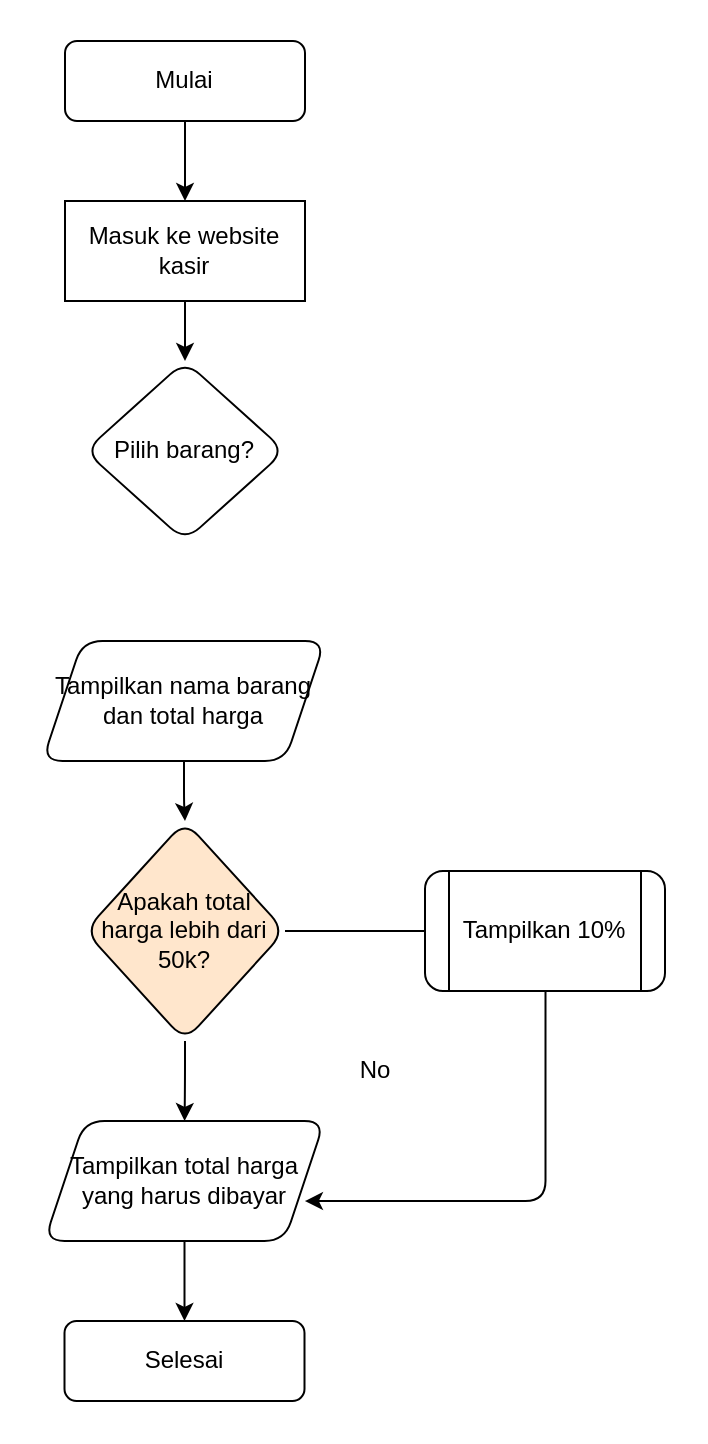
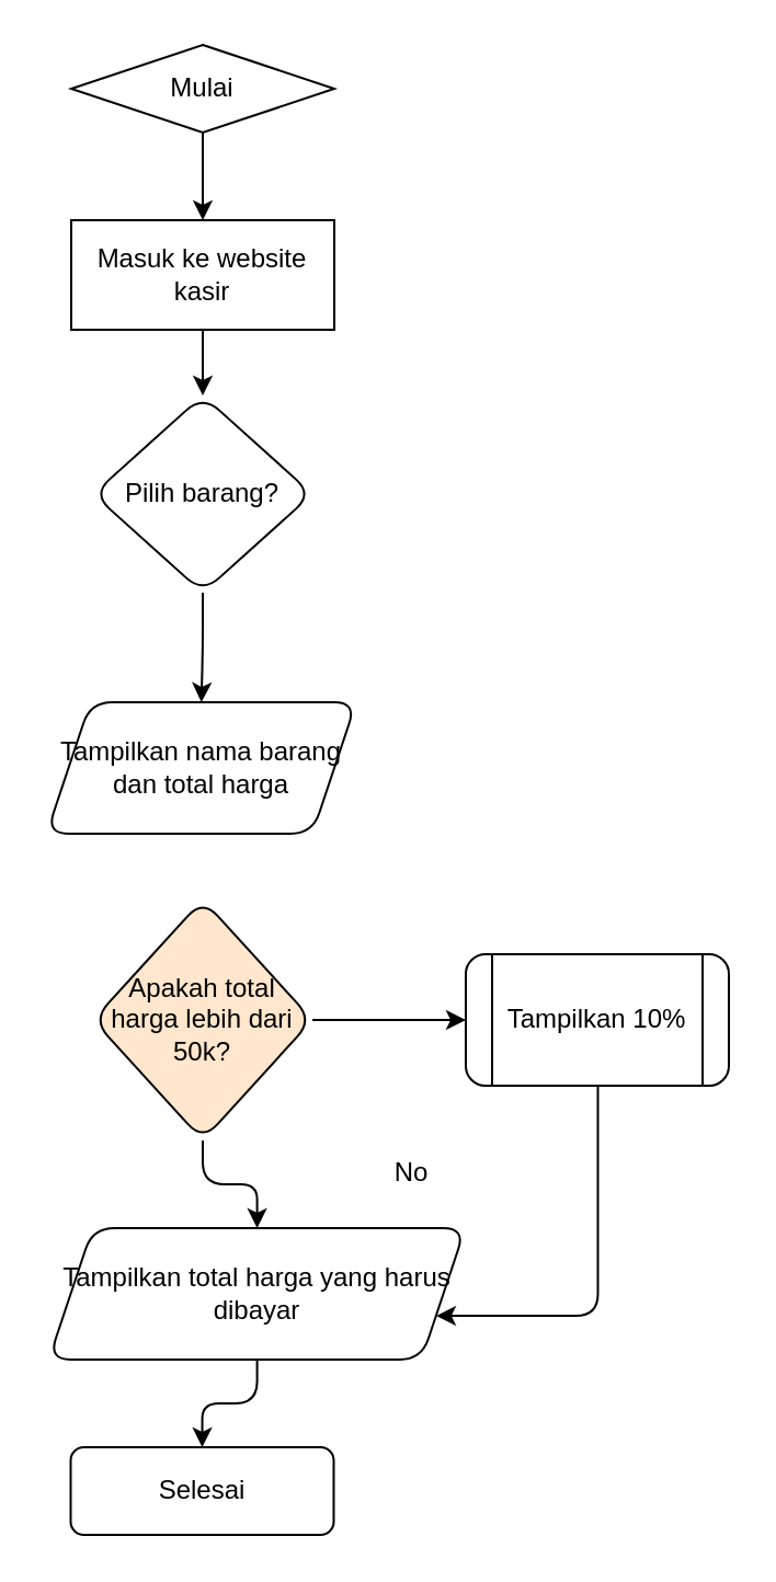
  <mxCell id="0" />
  <mxCell id="1" parent="0" />
  <mxCell id="2" style="edgeStyle=orthogonalEdgeStyle;rounded=1;orthogonalLoop=1;jettySize=auto;html=1;entryX=0.5;entryY=0;entryDx=0;entryDy=0;" edge="1" parent="1" source="3" target="5"><mxGeometry relative="1" as="geometry" /></mxCell>
- <mxCell id="3" value="Mulai" style="rounded=1;whiteSpace=wrap;html=1;" vertex="1" parent="1"><mxGeometry x="32" y="20" width="120" height="40" as="geometry" /></mxCell>
+ <mxCell id="3" value="Mulai" style="rhombus;whiteSpace=wrap;html=1;" vertex="1" parent="1"><mxGeometry x="32" y="20" width="120" height="40" as="geometry" /></mxCell>
  <mxCell id="4" style="edgeStyle=orthogonalEdgeStyle;rounded=1;orthogonalLoop=1;jettySize=auto;html=1;" edge="1" parent="1" source="5" target="7"><mxGeometry relative="1" as="geometry" /></mxCell>
  <mxCell id="5" value="Masuk ke website kasir" style="rounded=1;whiteSpace=wrap;html=1;arcSize=0;" vertex="1" parent="1"><mxGeometry x="32" y="100" width="120" height="50" as="geometry" /></mxCell>
+ <mxCell id="6" style="edgeStyle=orthogonalEdgeStyle;rounded=1;orthogonalLoop=1;jettySize=auto;html=1;entryX=0.5;entryY=0;entryDx=0;entryDy=0;" edge="1" parent="1" source="7" target="9"><mxGeometry relative="1" as="geometry" /></mxCell>
  <mxCell id="7" value="Pilih barang?" style="rhombus;whiteSpace=wrap;html=1;rounded=1;" vertex="1" parent="1"><mxGeometry x="42" y="180" width="100" height="90" as="geometry" /></mxCell>
- <mxCell id="8" style="edgeStyle=orthogonalEdgeStyle;rounded=1;orthogonalLoop=1;jettySize=auto;html=1;entryX=0.5;entryY=0;entryDx=0;entryDy=0;" edge="1" parent="1" source="9" target="12"><mxGeometry relative="1" as="geometry" /></mxCell>
  <mxCell id="9" value="Tampilkan nama barang dan total harga" style="shape=parallelogram;perimeter=parallelogramPerimeter;whiteSpace=wrap;html=1;fixedSize=1;rounded=1;" vertex="1" parent="1"><mxGeometry x="20.75" y="320" width="141.25" height="60" as="geometry" /></mxCell>
  <mxCell id="10" style="edgeStyle=orthogonalEdgeStyle;rounded=1;orthogonalLoop=1;jettySize=auto;html=1;" edge="1" parent="1" source="12" target="14"><mxGeometry relative="1" as="geometry" /></mxCell>
- <mxCell id="11" style="edgeStyle=orthogonalEdgeStyle;rounded=1;orthogonalLoop=1;jettySize=auto;html=1;entryX=0;entryY=0.5;entryDx=0;entryDy=0;endArrow=none;" edge="1" parent="1" source="12" target="16"><mxGeometry relative="1" as="geometry"><mxPoint x="192" y="465" as="targetPoint" /></mxGeometry></mxCell>
+ <mxCell id="11" style="edgeStyle=orthogonalEdgeStyle;rounded=1;orthogonalLoop=1;jettySize=auto;html=1;entryX=0;entryY=0.5;entryDx=0;entryDy=0;" edge="1" parent="1" source="12" target="16"><mxGeometry relative="1" as="geometry"><mxPoint x="192" y="465" as="targetPoint" /></mxGeometry></mxCell>
  <mxCell id="12" value="Apakah total harga lebih dari 50k?" style="rhombus;whiteSpace=wrap;html=1;rounded=1;fillColor=#ffe6cc;" vertex="1" parent="1"><mxGeometry x="42" y="410" width="100" height="110" as="geometry" /></mxCell>
  <mxCell id="13" style="edgeStyle=orthogonalEdgeStyle;rounded=1;orthogonalLoop=1;jettySize=auto;html=1;entryX=0.5;entryY=0;entryDx=0;entryDy=0;" edge="1" parent="1" source="14" target="18"><mxGeometry relative="1" as="geometry"><mxPoint x="91.8" y="630" as="targetPoint" /></mxGeometry></mxCell>
- <mxCell id="14" value="Tampilkan total harga yang harus dibayar" style="shape=parallelogram;perimeter=parallelogramPerimeter;whiteSpace=wrap;html=1;fixedSize=1;rounded=1;" vertex="1" parent="1"><mxGeometry x="21.75" y="560" width="140" height="60" as="geometry" /></mxCell>
+ <mxCell id="14" value="Tampilkan total harga yang harus dibayar" style="shape=parallelogram;perimeter=parallelogramPerimeter;whiteSpace=wrap;html=1;fixedSize=1;rounded=1;" vertex="1" parent="1"><mxGeometry x="21.75" y="560" width="190" height="60" as="geometry" /></mxCell>
  <mxCell id="15" style="edgeStyle=elbowEdgeStyle;rounded=1;orthogonalLoop=1;jettySize=auto;html=1;entryX=0.93;entryY=0.667;entryDx=0;entryDy=0;entryPerimeter=0;" edge="1" parent="1" target="14"><mxGeometry relative="1" as="geometry"><mxPoint x="172" y="590" as="targetPoint" /><mxPoint x="272.25" y="495" as="sourcePoint" /><Array as="points"><mxPoint x="272.25" y="560" /></Array></mxGeometry></mxCell>
  <mxCell id="16" value="Tampilkan 10%" style="shape=process;whiteSpace=wrap;html=1;backgroundOutline=1;rounded=1;" vertex="1" parent="1"><mxGeometry x="212" y="435" width="120" height="60" as="geometry" /></mxCell>
  <mxCell id="17" value="No" style="text;html=1;align=center;verticalAlign=middle;resizable=0;points=[];autosize=1;strokeColor=none;fillColor=none;rounded=1;" vertex="1" parent="1"><mxGeometry x="167" y="520" width="40" height="30" as="geometry" /></mxCell>
  <mxCell id="18" value="Selesai" style="rounded=1;whiteSpace=wrap;html=1;" vertex="1" parent="1"><mxGeometry x="31.75" y="660" width="120" height="40" as="geometry" /></mxCell>
